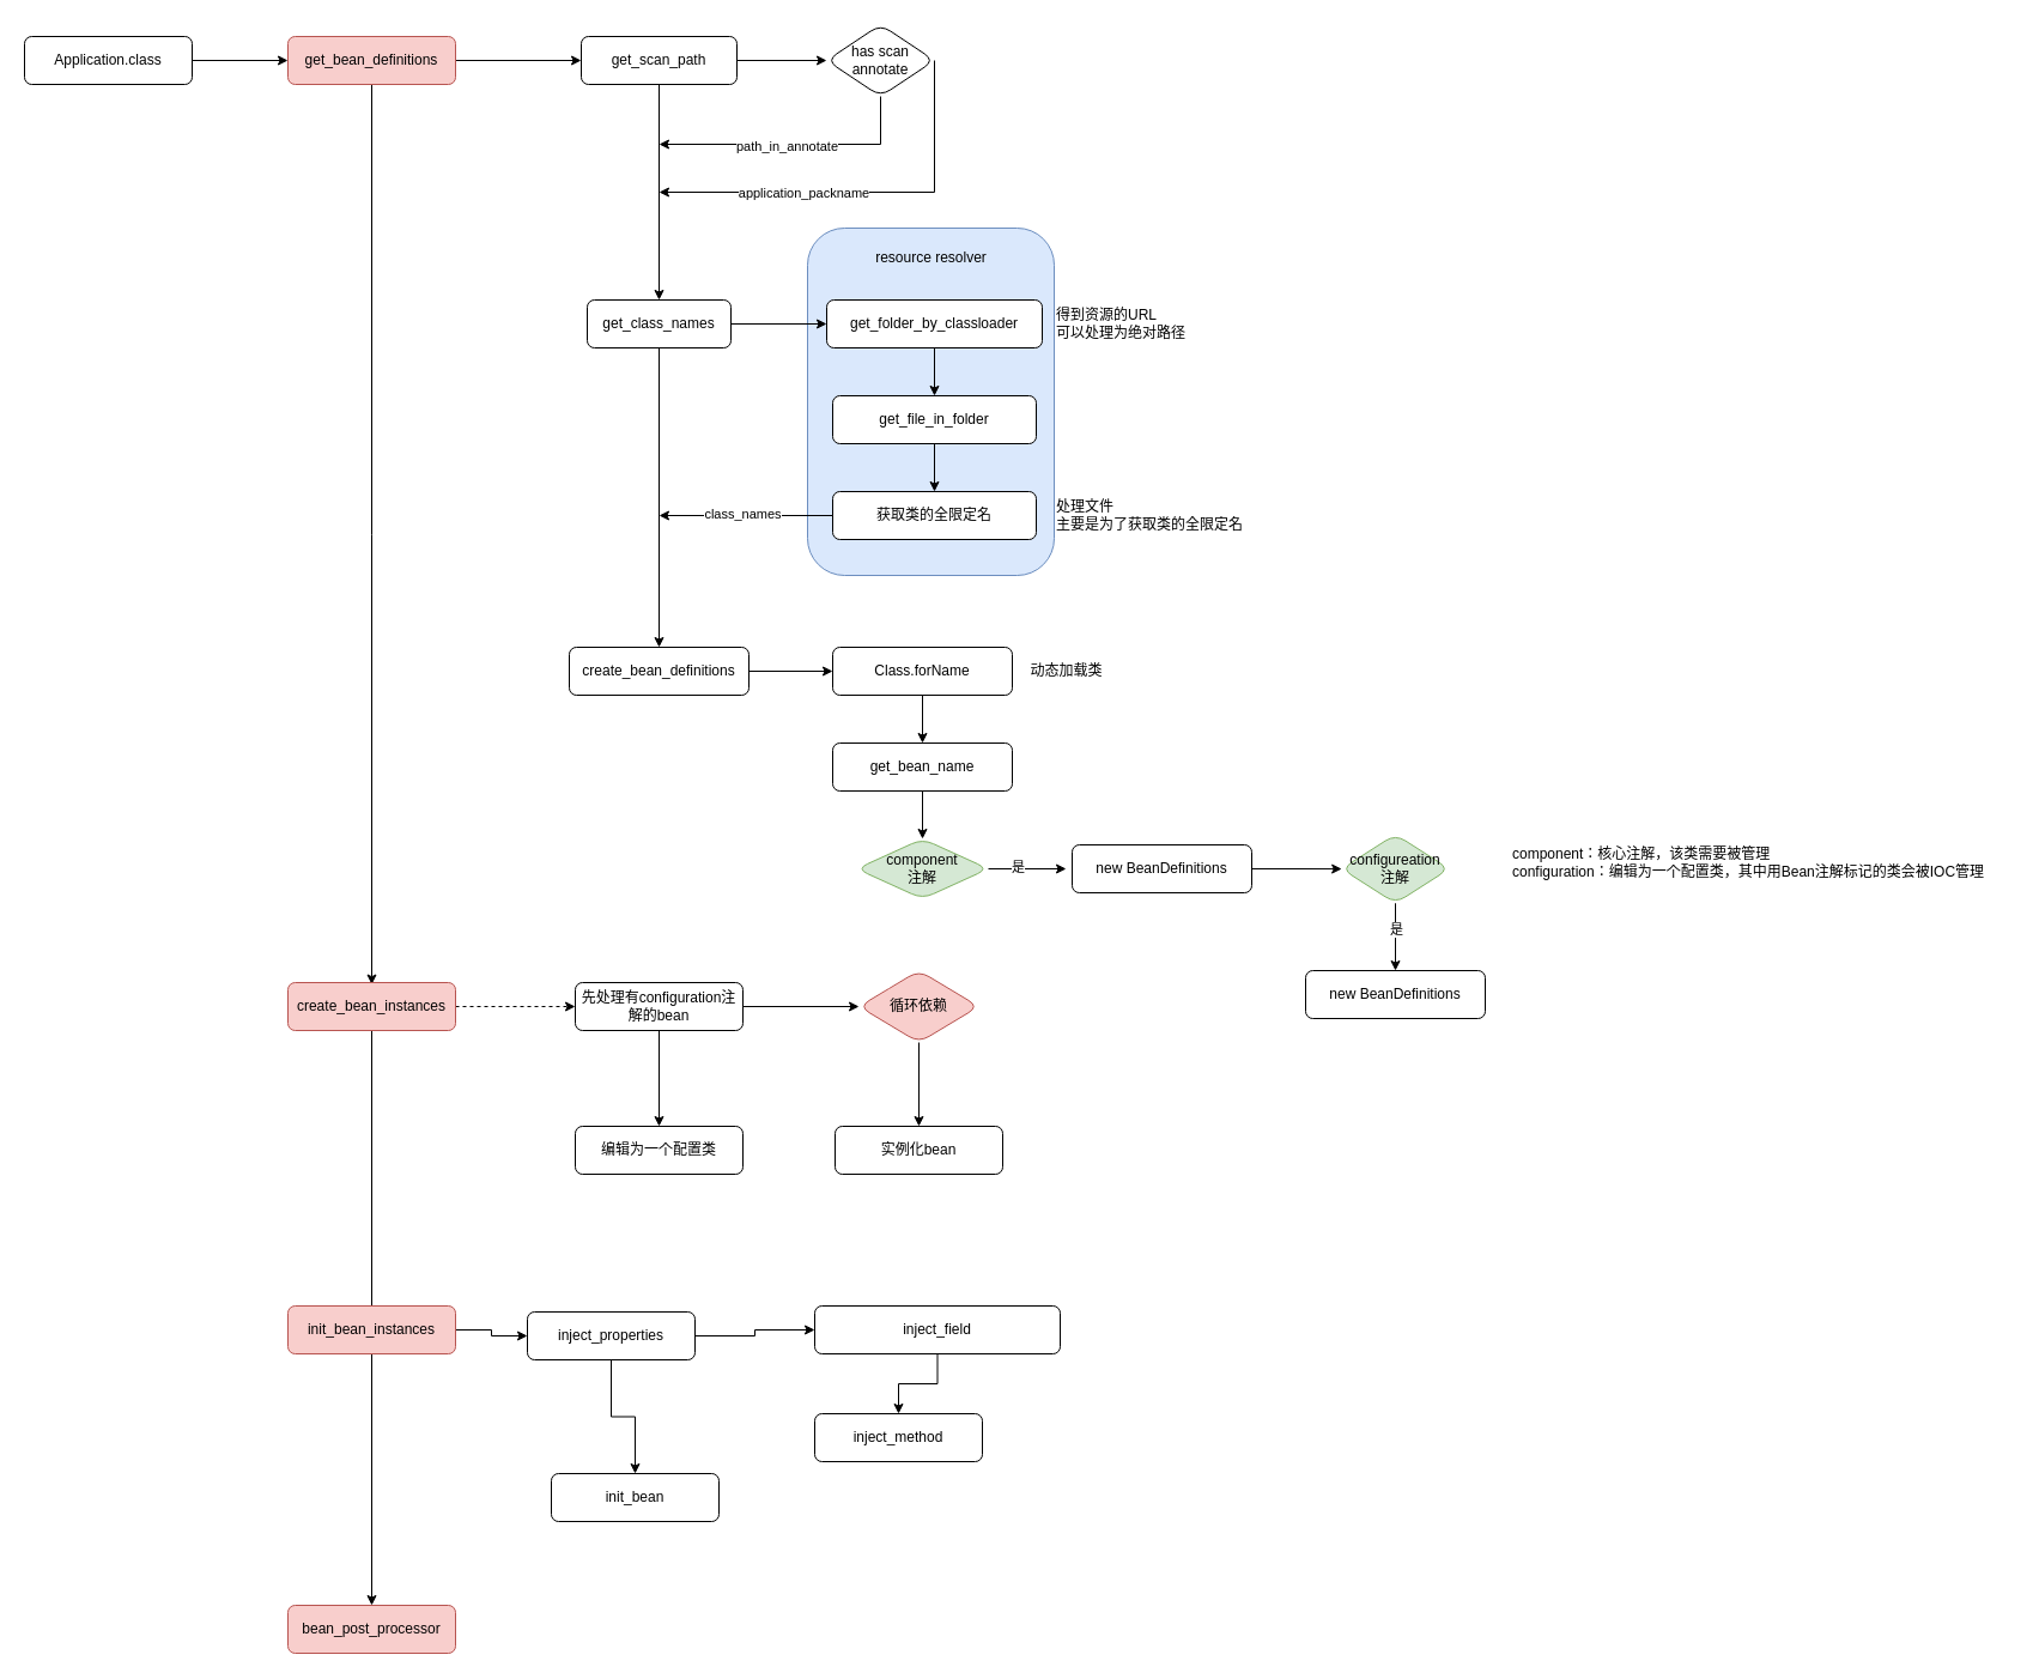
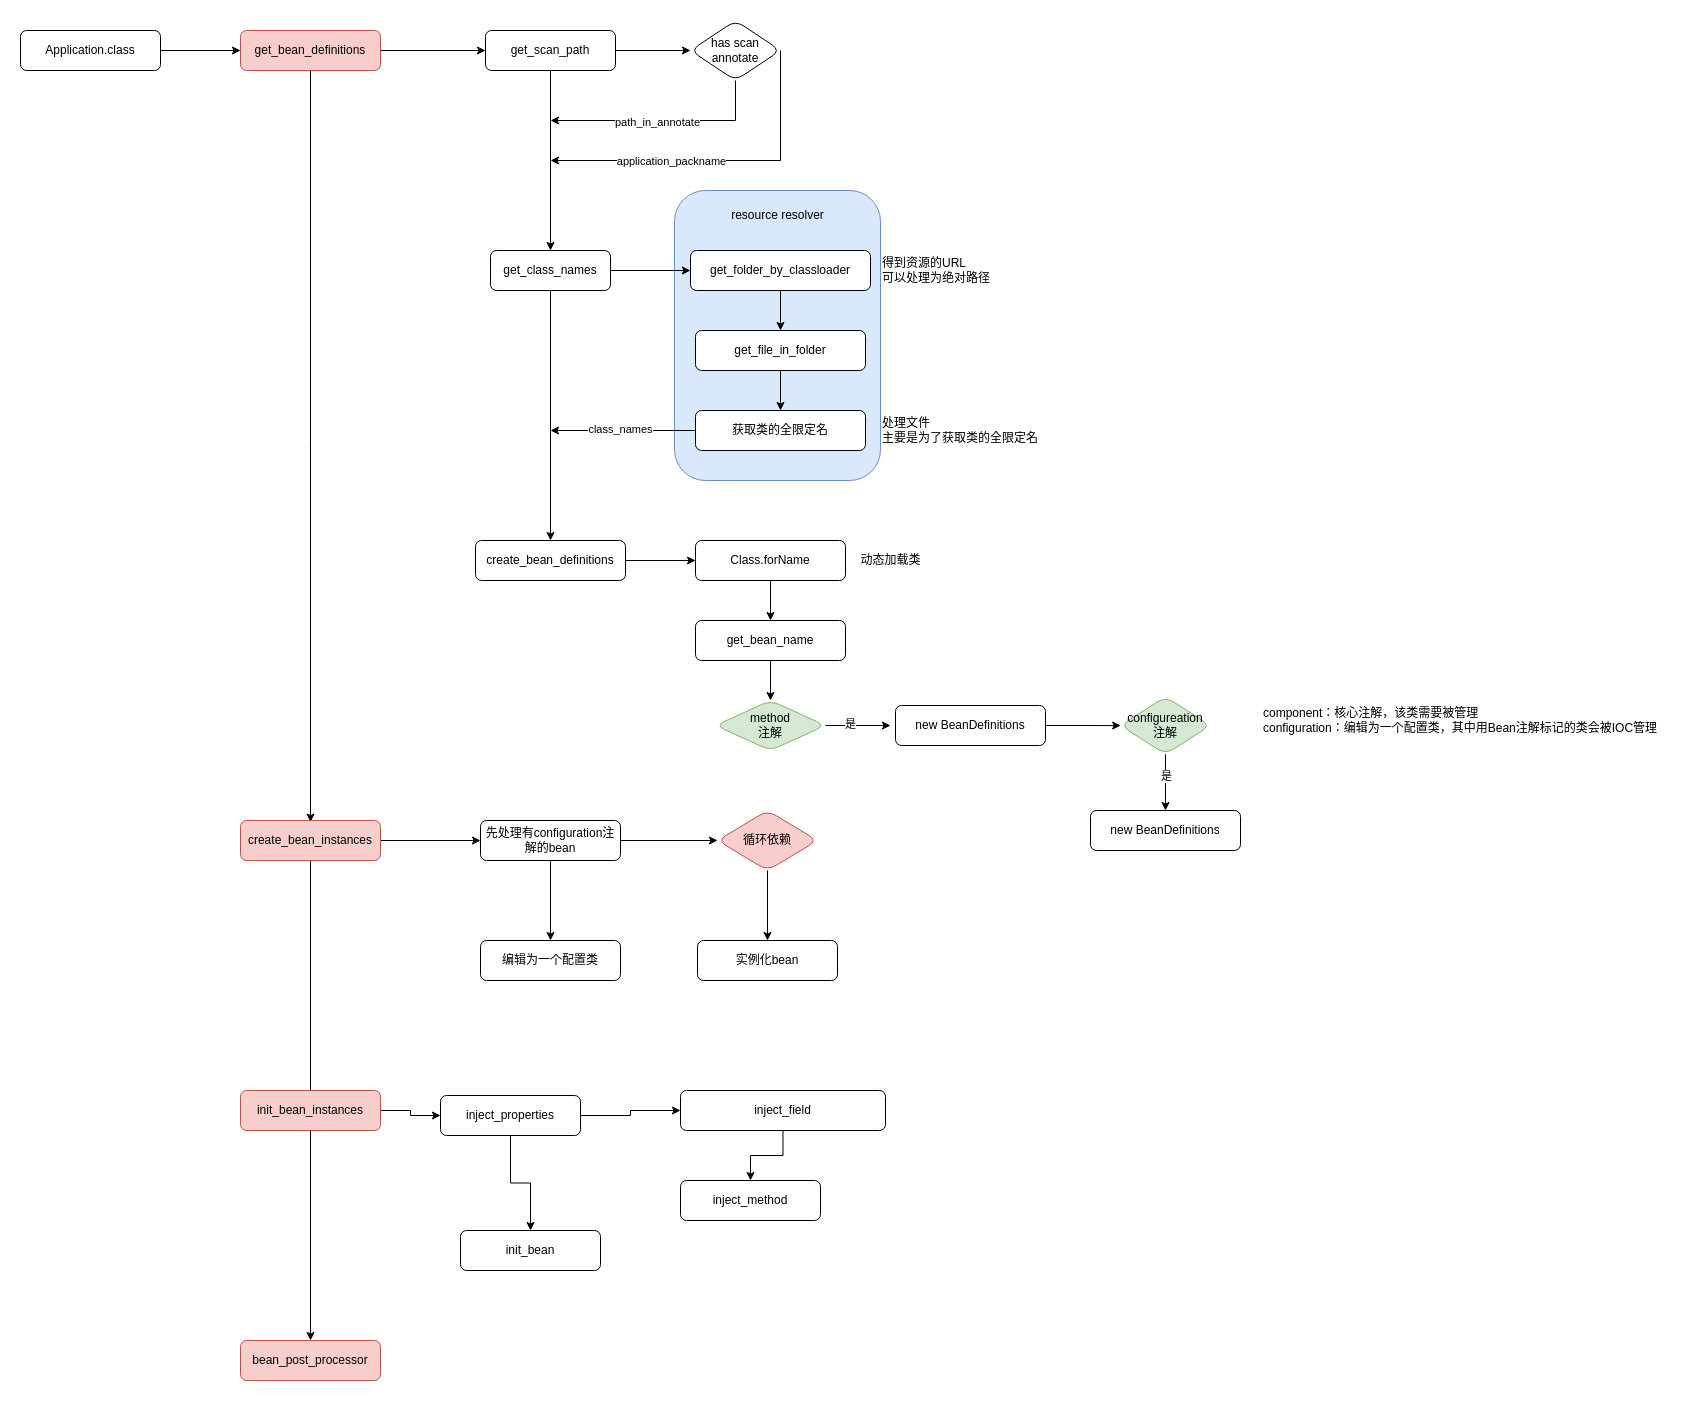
  <mxCell id="0" />
  <mxCell id="1" parent="0" />
  <mxCell id="2" value="" style="rounded=1;whiteSpace=wrap;html=1;fillColor=#dae8fc;strokeColor=#6c8ebf;" parent="1" vertex="1"><mxGeometry x="674" y="190" width="206" height="290" as="geometry" /></mxCell>
  <mxCell id="3" style="edgeStyle=orthogonalEdgeStyle;rounded=0;orthogonalLoop=1;jettySize=auto;html=1;" parent="1" source="4" target="37" edge="1"><mxGeometry relative="1" as="geometry" /></mxCell>
  <mxCell id="4" value="Application.class" style="rounded=1;whiteSpace=wrap;html=1;" parent="1" vertex="1"><mxGeometry x="20" y="30" width="140" height="40" as="geometry" /></mxCell>
  <mxCell id="5" value="" style="edgeStyle=orthogonalEdgeStyle;rounded=0;orthogonalLoop=1;jettySize=auto;html=1;" parent="1" source="7" target="12" edge="1"><mxGeometry relative="1" as="geometry" /></mxCell>
  <mxCell id="6" value="" style="edgeStyle=orthogonalEdgeStyle;rounded=0;orthogonalLoop=1;jettySize=auto;html=1;" parent="1" source="7" target="15" edge="1"><mxGeometry relative="1" as="geometry" /></mxCell>
  <mxCell id="7" value="get_scan_path" style="whiteSpace=wrap;html=1;rounded=1;" parent="1" vertex="1"><mxGeometry x="485" y="30" width="130" height="40" as="geometry" /></mxCell>
  <mxCell id="8" style="edgeStyle=orthogonalEdgeStyle;rounded=0;orthogonalLoop=1;jettySize=auto;html=1;" parent="1" source="12" edge="1"><mxGeometry relative="1" as="geometry"><mxPoint x="550" y="120" as="targetPoint" /><Array as="points"><mxPoint x="735" y="120" /></Array></mxGeometry></mxCell>
  <mxCell id="9" value="path_in_annotate" style="edgeLabel;html=1;align=center;verticalAlign=middle;resizable=0;points=[];" parent="8" vertex="1" connectable="0"><mxGeometry x="0.06" y="1" relative="1" as="geometry"><mxPoint as="offset" /></mxGeometry></mxCell>
  <mxCell id="10" style="edgeStyle=orthogonalEdgeStyle;rounded=0;orthogonalLoop=1;jettySize=auto;html=1;exitX=1;exitY=0.5;exitDx=0;exitDy=0;" parent="1" source="12" edge="1"><mxGeometry relative="1" as="geometry"><mxPoint x="550" y="160" as="targetPoint" /><Array as="points"><mxPoint x="780" y="160" /><mxPoint x="550" y="160" /></Array></mxGeometry></mxCell>
  <mxCell id="11" value="application_packname" style="edgeLabel;html=1;align=center;verticalAlign=middle;resizable=0;points=[];" parent="10" vertex="1" connectable="0"><mxGeometry x="0.483" y="2" relative="1" as="geometry"><mxPoint x="32" y="-2" as="offset" /></mxGeometry></mxCell>
  <mxCell id="12" value="has scan annotate" style="rhombus;whiteSpace=wrap;html=1;rounded=1;" parent="1" vertex="1"><mxGeometry x="690" y="20" width="90" height="60" as="geometry" /></mxCell>
  <mxCell id="13" value="" style="edgeStyle=orthogonalEdgeStyle;rounded=0;orthogonalLoop=1;jettySize=auto;html=1;" parent="1" source="15" target="17" edge="1"><mxGeometry relative="1" as="geometry" /></mxCell>
  <mxCell id="14" style="edgeStyle=orthogonalEdgeStyle;rounded=0;orthogonalLoop=1;jettySize=auto;html=1;entryX=0.5;entryY=0;entryDx=0;entryDy=0;" parent="1" source="15" target="26" edge="1"><mxGeometry relative="1" as="geometry"><mxPoint x="550" y="460" as="targetPoint" /></mxGeometry></mxCell>
  <mxCell id="15" value="get_class_names" style="whiteSpace=wrap;html=1;rounded=1;" parent="1" vertex="1"><mxGeometry x="490" y="250" width="120" height="40" as="geometry" /></mxCell>
  <mxCell id="16" value="" style="edgeStyle=orthogonalEdgeStyle;rounded=0;orthogonalLoop=1;jettySize=auto;html=1;" parent="1" source="17" target="20" edge="1"><mxGeometry relative="1" as="geometry" /></mxCell>
  <mxCell id="17" value="get_folder_by_classloader" style="whiteSpace=wrap;html=1;rounded=1;" parent="1" vertex="1"><mxGeometry x="690" y="250" width="180" height="40" as="geometry" /></mxCell>
  <mxCell id="18" value="得到资源的URL&lt;div&gt;可以处理为绝对路径&lt;/div&gt;" style="text;html=1;align=left;verticalAlign=middle;resizable=0;points=[];autosize=1;strokeColor=none;fillColor=none;" parent="1" vertex="1"><mxGeometry x="880" y="250" width="130" height="40" as="geometry" /></mxCell>
  <mxCell id="19" style="edgeStyle=orthogonalEdgeStyle;rounded=0;orthogonalLoop=1;jettySize=auto;html=1;" parent="1" source="20" target="23" edge="1"><mxGeometry relative="1" as="geometry" /></mxCell>
  <mxCell id="20" value="get_file_in_folder" style="whiteSpace=wrap;html=1;rounded=1;" parent="1" vertex="1"><mxGeometry x="695" y="330" width="170" height="40" as="geometry" /></mxCell>
  <mxCell id="21" style="edgeStyle=orthogonalEdgeStyle;rounded=0;orthogonalLoop=1;jettySize=auto;html=1;" parent="1" source="23" edge="1"><mxGeometry relative="1" as="geometry"><mxPoint x="550" y="430" as="targetPoint" /></mxGeometry></mxCell>
  <mxCell id="22" value="class_names" style="edgeLabel;html=1;align=center;verticalAlign=middle;resizable=0;points=[];" parent="21" vertex="1" connectable="0"><mxGeometry x="0.048" y="-2" relative="1" as="geometry"><mxPoint as="offset" /></mxGeometry></mxCell>
  <mxCell id="23" value="获取类的全限定名" style="whiteSpace=wrap;html=1;rounded=1;" parent="1" vertex="1"><mxGeometry x="695" y="410" width="170" height="40" as="geometry" /></mxCell>
  <mxCell id="24" value="处理文件&lt;div&gt;主要是为了获取类的全限定名&lt;/div&gt;" style="text;html=1;align=left;verticalAlign=middle;resizable=0;points=[];autosize=1;strokeColor=none;fillColor=none;" parent="1" vertex="1"><mxGeometry x="880" y="410" width="180" height="40" as="geometry" /></mxCell>
  <mxCell id="25" style="edgeStyle=orthogonalEdgeStyle;rounded=0;orthogonalLoop=1;jettySize=auto;html=1;entryX=0;entryY=0.5;entryDx=0;entryDy=0;" parent="1" source="26" target="29" edge="1"><mxGeometry relative="1" as="geometry" /></mxCell>
  <mxCell id="26" value="create_bean_definitions" style="whiteSpace=wrap;html=1;rounded=1;" parent="1" vertex="1"><mxGeometry x="475" y="540" width="150" height="40" as="geometry" /></mxCell>
  <mxCell id="27" value="resource resolver" style="text;html=1;align=center;verticalAlign=middle;resizable=0;points=[];autosize=1;strokeColor=none;fillColor=none;" parent="1" vertex="1"><mxGeometry x="717" y="200" width="120" height="30" as="geometry" /></mxCell>
  <mxCell id="28" style="edgeStyle=orthogonalEdgeStyle;rounded=0;orthogonalLoop=1;jettySize=auto;html=1;" parent="1" source="29" target="32" edge="1"><mxGeometry relative="1" as="geometry" /></mxCell>
  <mxCell id="29" value="Class.forName" style="whiteSpace=wrap;html=1;rounded=1;" parent="1" vertex="1"><mxGeometry x="695" y="540" width="150" height="40" as="geometry" /></mxCell>
  <mxCell id="30" value="动态加载类" style="text;html=1;align=center;verticalAlign=middle;resizable=0;points=[];autosize=1;strokeColor=none;fillColor=none;" parent="1" vertex="1"><mxGeometry x="850" y="545" width="80" height="30" as="geometry" /></mxCell>
  <mxCell id="31" value="" style="edgeStyle=orthogonalEdgeStyle;rounded=0;orthogonalLoop=1;jettySize=auto;html=1;" parent="1" source="32" target="46" edge="1"><mxGeometry relative="1" as="geometry" /></mxCell>
  <mxCell id="32" value="get_bean_name" style="whiteSpace=wrap;html=1;rounded=1;" parent="1" vertex="1"><mxGeometry x="695" y="620" width="150" height="40" as="geometry" /></mxCell>
  <mxCell id="33" value="" style="edgeStyle=orthogonalEdgeStyle;rounded=0;orthogonalLoop=1;jettySize=auto;html=1;" parent="1" source="34" target="49" edge="1"><mxGeometry relative="1" as="geometry" /></mxCell>
  <mxCell id="34" value="new BeanDefinitions" style="whiteSpace=wrap;html=1;rounded=1;" parent="1" vertex="1"><mxGeometry x="895" y="705" width="150" height="40" as="geometry" /></mxCell>
  <mxCell id="35" style="edgeStyle=orthogonalEdgeStyle;rounded=0;orthogonalLoop=1;jettySize=auto;html=1;" parent="1" source="37" target="7" edge="1"><mxGeometry relative="1" as="geometry" /></mxCell>
  <mxCell id="36" style="edgeStyle=orthogonalEdgeStyle;rounded=0;orthogonalLoop=1;jettySize=auto;html=1;" parent="1" source="37" edge="1"><mxGeometry relative="1" as="geometry"><mxPoint x="310" y="821.6" as="targetPoint" /></mxGeometry></mxCell>
  <mxCell id="37" value="get_bean_definitions" style="rounded=1;whiteSpace=wrap;html=1;fillColor=#f8cecc;strokeColor=#b85450;" parent="1" vertex="1"><mxGeometry x="240" y="30" width="140" height="40" as="geometry" /></mxCell>
- <mxCell id="38" style="edgeStyle=orthogonalEdgeStyle;rounded=0;orthogonalLoop=1;jettySize=auto;html=1;entryX=0;entryY=0.5;entryDx=0;entryDy=0;dashed=1;" parent="1" source="40" target="43" edge="1"><mxGeometry relative="1" as="geometry" /></mxCell>
+ <mxCell id="38" style="edgeStyle=orthogonalEdgeStyle;rounded=0;orthogonalLoop=1;jettySize=auto;html=1;entryX=0;entryY=0.5;entryDx=0;entryDy=0;" parent="1" source="40" target="43" edge="1"><mxGeometry relative="1" as="geometry" /></mxCell>
  <mxCell id="39" value="" style="edgeStyle=orthogonalEdgeStyle;rounded=0;orthogonalLoop=1;jettySize=auto;html=1;endArrow=none;" parent="1" source="40" target="58" edge="1"><mxGeometry relative="1" as="geometry" /></mxCell>
  <mxCell id="40" value="create_bean_instances" style="rounded=1;whiteSpace=wrap;html=1;fillColor=#f8cecc;strokeColor=#b85450;" parent="1" vertex="1"><mxGeometry x="240" y="820" width="140" height="40" as="geometry" /></mxCell>
  <mxCell id="41" value="" style="edgeStyle=orthogonalEdgeStyle;rounded=0;orthogonalLoop=1;jettySize=auto;html=1;" parent="1" source="43" target="53" edge="1"><mxGeometry relative="1" as="geometry" /></mxCell>
  <mxCell id="42" value="" style="edgeStyle=orthogonalEdgeStyle;rounded=0;orthogonalLoop=1;jettySize=auto;html=1;" parent="1" source="43" target="55" edge="1"><mxGeometry relative="1" as="geometry" /></mxCell>
  <mxCell id="43" value="先处理有configuration注解的bean" style="rounded=1;whiteSpace=wrap;html=1;" parent="1" vertex="1"><mxGeometry x="480" y="820" width="140" height="40" as="geometry" /></mxCell>
  <mxCell id="44" style="edgeStyle=orthogonalEdgeStyle;rounded=0;orthogonalLoop=1;jettySize=auto;html=1;" parent="1" source="46" edge="1"><mxGeometry relative="1" as="geometry"><mxPoint x="890" y="725" as="targetPoint" /></mxGeometry></mxCell>
  <mxCell id="45" value="是" style="edgeLabel;html=1;align=center;verticalAlign=middle;resizable=0;points=[];" parent="44" vertex="1" connectable="0"><mxGeometry x="-0.256" y="2" relative="1" as="geometry"><mxPoint as="offset" /></mxGeometry></mxCell>
- <mxCell id="46" value="component&lt;div&gt;注解&lt;/div&gt;" style="rhombus;whiteSpace=wrap;html=1;rounded=1;fillColor=#d5e8d4;strokeColor=#82b366;" parent="1" vertex="1"><mxGeometry x="715" y="700" width="110" height="50" as="geometry" /></mxCell>
+ <mxCell id="46" value="method&lt;div&gt;注解&lt;/div&gt;" style="rhombus;whiteSpace=wrap;html=1;rounded=1;fillColor=#d5e8d4;strokeColor=#82b366;" parent="1" vertex="1"><mxGeometry x="715" y="700" width="110" height="50" as="geometry" /></mxCell>
  <mxCell id="47" value="" style="edgeStyle=orthogonalEdgeStyle;rounded=0;orthogonalLoop=1;jettySize=auto;html=1;" parent="1" source="49" edge="1"><mxGeometry relative="1" as="geometry"><mxPoint x="1165" y="810" as="targetPoint" /></mxGeometry></mxCell>
  <mxCell id="48" value="是" style="edgeLabel;html=1;align=center;verticalAlign=middle;resizable=0;points=[];" parent="47" vertex="1" connectable="0"><mxGeometry x="-0.209" relative="1" as="geometry"><mxPoint as="offset" /></mxGeometry></mxCell>
  <mxCell id="49" value="configureation&lt;div&gt;注解&lt;/div&gt;" style="rhombus;whiteSpace=wrap;html=1;rounded=1;fillColor=#d5e8d4;strokeColor=#82b366;" parent="1" vertex="1"><mxGeometry x="1120" y="696.25" width="90" height="57.5" as="geometry" /></mxCell>
  <mxCell id="50" value="new BeanDefinitions" style="whiteSpace=wrap;html=1;rounded=1;" parent="1" vertex="1"><mxGeometry x="1090" y="810" width="150" height="40" as="geometry" /></mxCell>
  <mxCell id="51" value="component：核心注解，该类需要被管理&lt;div&gt;configuration：编辑为一个配置类，其中用Bean注解标记的类会被IOC管理&lt;/div&gt;" style="text;html=1;align=left;verticalAlign=middle;resizable=0;points=[];autosize=1;strokeColor=none;fillColor=none;" parent="1" vertex="1"><mxGeometry x="1261" y="700" width="420" height="40" as="geometry" /></mxCell>
  <mxCell id="52" value="" style="edgeStyle=orthogonalEdgeStyle;rounded=0;orthogonalLoop=1;jettySize=auto;html=1;entryX=0.5;entryY=0;entryDx=0;entryDy=0;" parent="1" source="53" target="54" edge="1"><mxGeometry relative="1" as="geometry"><mxPoint x="767" y="920" as="targetPoint" /></mxGeometry></mxCell>
  <mxCell id="53" value="循环依赖" style="rhombus;whiteSpace=wrap;html=1;rounded=1;fillColor=#f8cecc;strokeColor=#b85450;" parent="1" vertex="1"><mxGeometry x="717" y="810" width="100" height="60" as="geometry" /></mxCell>
  <mxCell id="54" value="实例化bean" style="rounded=1;whiteSpace=wrap;html=1;" parent="1" vertex="1"><mxGeometry x="697" y="940" width="140" height="40" as="geometry" /></mxCell>
  <mxCell id="55" value="编辑为一个配置类" style="rounded=1;whiteSpace=wrap;html=1;" parent="1" vertex="1"><mxGeometry x="480" y="940" width="140" height="40" as="geometry" /></mxCell>
  <mxCell id="56" value="" style="edgeStyle=orthogonalEdgeStyle;rounded=0;orthogonalLoop=1;jettySize=auto;html=1;" parent="1" source="58" target="61" edge="1"><mxGeometry relative="1" as="geometry" /></mxCell>
  <mxCell id="57" value="" style="edgeStyle=orthogonalEdgeStyle;rounded=0;orthogonalLoop=1;jettySize=auto;html=1;" parent="1" source="58" target="66" edge="1"><mxGeometry relative="1" as="geometry" /></mxCell>
  <mxCell id="58" value="init_bean_instances" style="rounded=1;whiteSpace=wrap;html=1;fillColor=#f8cecc;strokeColor=#b85450;" parent="1" vertex="1"><mxGeometry x="240" y="1090" width="140" height="40" as="geometry" /></mxCell>
  <mxCell id="59" value="" style="edgeStyle=orthogonalEdgeStyle;rounded=0;orthogonalLoop=1;jettySize=auto;html=1;" parent="1" source="61" target="63" edge="1"><mxGeometry relative="1" as="geometry" /></mxCell>
  <mxCell id="60" value="" style="edgeStyle=orthogonalEdgeStyle;rounded=0;orthogonalLoop=1;jettySize=auto;html=1;" parent="1" source="61" target="65" edge="1"><mxGeometry relative="1" as="geometry" /></mxCell>
  <mxCell id="61" value="inject_properties" style="rounded=1;whiteSpace=wrap;html=1;" parent="1" vertex="1"><mxGeometry x="440" y="1095" width="140" height="40" as="geometry" /></mxCell>
  <mxCell id="62" value="" style="edgeStyle=orthogonalEdgeStyle;rounded=0;orthogonalLoop=1;jettySize=auto;html=1;" parent="1" source="63" target="64" edge="1"><mxGeometry relative="1" as="geometry" /></mxCell>
  <mxCell id="63" value="inject_field" style="rounded=1;whiteSpace=wrap;html=1;" parent="1" vertex="1"><mxGeometry x="680" y="1090" width="205" height="40" as="geometry" /></mxCell>
  <mxCell id="64" value="inject_method" style="rounded=1;whiteSpace=wrap;html=1;" parent="1" vertex="1"><mxGeometry x="680" y="1180" width="140" height="40" as="geometry" /></mxCell>
  <mxCell id="65" value="init_bean" style="rounded=1;whiteSpace=wrap;html=1;" parent="1" vertex="1"><mxGeometry x="460" y="1230" width="140" height="40" as="geometry" /></mxCell>
  <mxCell id="66" value="bean_post_processor" style="rounded=1;whiteSpace=wrap;html=1;fillColor=#f8cecc;strokeColor=#b85450;" parent="1" vertex="1"><mxGeometry x="240" y="1340" width="140" height="40" as="geometry" /></mxCell>
